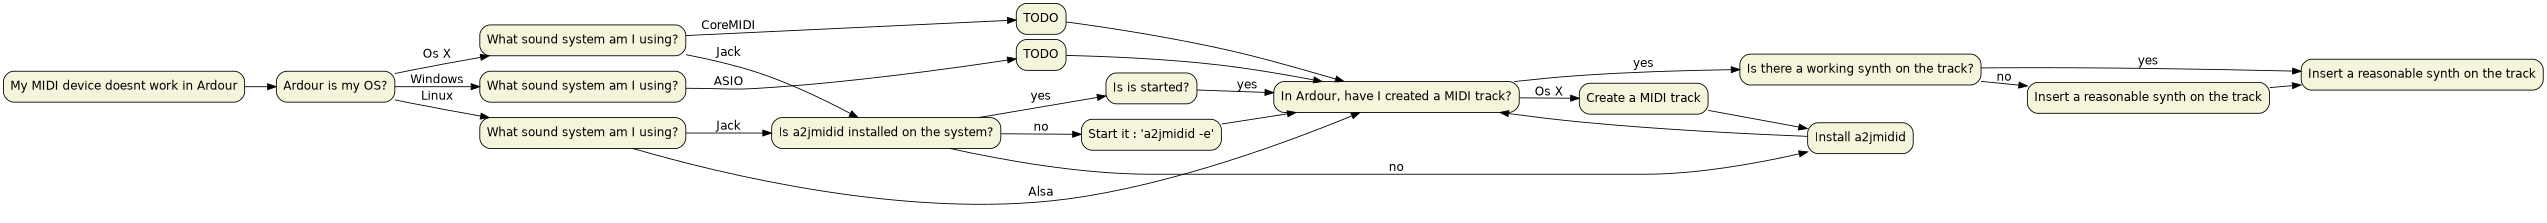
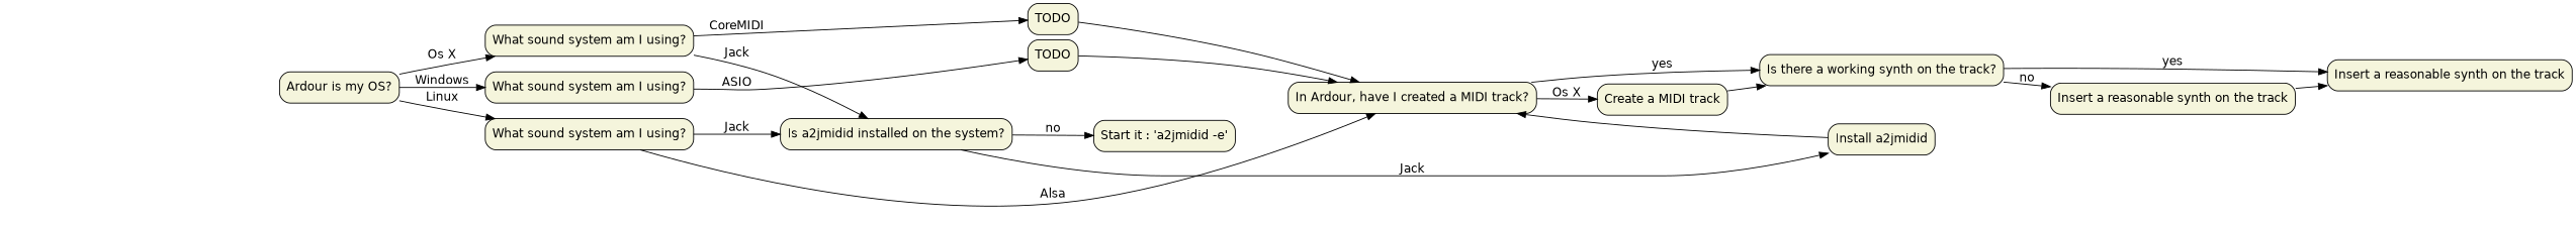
  digraph {
    fontname="DejaVu Sans"
    rankdir=LR
    node [fillcolor=beige fontname="DejaVu Sans" shape=box style="rounded,filled"]
    edge [fontname="DejaVu Sans"]
-   n1 [label="My MIDI device doesnt work in Ardour"]
    n2 [label="Ardour is my OS?"]
    n3 [label="What sound system am I using?"]
    n4 [label="What sound system am I using?"]
    n5 [label="What sound system am I using?"]
    n6 [label="In Ardour, have I created a MIDI track?"]
    n7 [label="Is a2jmidid installed on the system?"]
    n8 [label=TODO]
    n9 [label=TODO]
    n10 [label="Create a MIDI track"]
    n11 [label="Is there a working synth on the track?"]
    n12 [label="Install a2jmidid"]
-   n13 [label="Is is started?"]
    n14 [label="Start it : 'a2jmidid -e'"]
    n15 [label="Insert a reasonable synth on the track"]
    n16 [label="Insert a reasonable synth on the track"]
-   n1 -> n2
    n2 -> n3 [label=Linux]
    n2 -> n4 [label=Windows]
    n2 -> n5 [label="Os X"]
    n3 -> n6 [label=Alsa]
    n3 -> n7 [label=Jack]
    n4 -> n8 [label=ASIO]
    n5 -> n7 [label=Jack]
    n5 -> n9 [label=CoreMIDI]
    n6 -> n10 [label="Os X"]
    n6 -> n11 [label=yes]
-   n7 -> n12 [label=no]
-   n7 -> n13 [label=yes]
+   n7 -> n12 [label=Jack]
    n7 -> n14 [label=no]
    n8 -> n6
    n9 -> n6
-   n10 -> n12
+   n10 -> n11
    n11 -> n15 [label=no]
    n11 -> n16 [label=yes]
    n12 -> n6
-   n13 -> n6 [label=yes]
-   n14 -> n6
    n15 -> n16
  }
